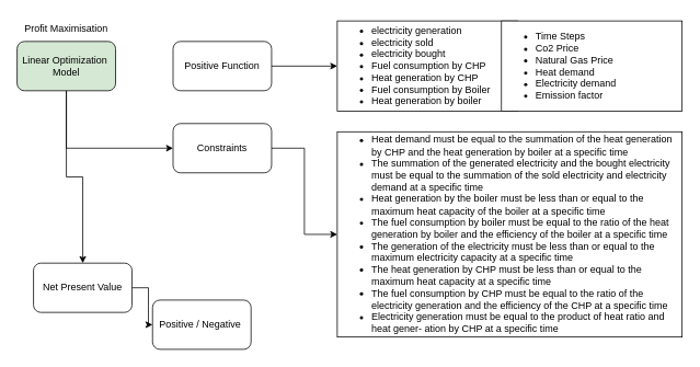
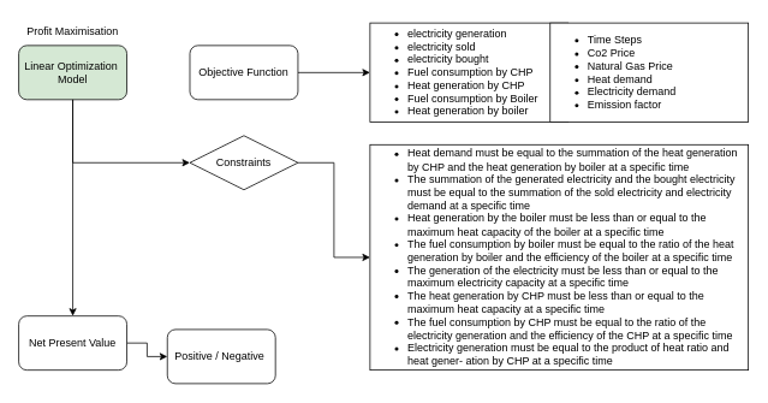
  <mxCell id="0" />
  <mxCell id="1" parent="0" />
  <mxCell id="2" value="" style="edgeStyle=orthogonalEdgeStyle;rounded=0;orthogonalLoop=1;jettySize=auto;html=1;" edge="1" parent="1" source="3" target="11"><mxGeometry relative="1" as="geometry" /></mxCell>
  <mxCell id="3" value="Linear Optimization&amp;nbsp;&lt;br&gt;Model" style="rounded=1;whiteSpace=wrap;html=1;fillColor=#d5e8d4;" vertex="1" parent="1"><mxGeometry x="20" y="50" width="120" height="60" as="geometry" /></mxCell>
  <mxCell id="4" value="" style="edgeStyle=orthogonalEdgeStyle;rounded=0;orthogonalLoop=1;jettySize=auto;html=1;" edge="1" parent="1" source="5" target="13"><mxGeometry relative="1" as="geometry" /></mxCell>
- <mxCell id="5" value="Positive Function" style="rounded=1;whiteSpace=wrap;html=1;" vertex="1" parent="1"><mxGeometry x="210" y="50" width="120" height="60" as="geometry" /></mxCell>
+ <mxCell id="5" value="Objective Function" style="rounded=1;whiteSpace=wrap;html=1;" vertex="1" parent="1"><mxGeometry x="210" y="50" width="120" height="60" as="geometry" /></mxCell>
  <mxCell id="6" style="edgeStyle=orthogonalEdgeStyle;rounded=0;orthogonalLoop=1;jettySize=auto;html=1;entryX=0;entryY=0.5;entryDx=0;entryDy=0;" edge="1" parent="1" target="8"><mxGeometry relative="1" as="geometry"><mxPoint x="80" y="110" as="sourcePoint" /><Array as="points"><mxPoint x="80" y="180" /></Array></mxGeometry></mxCell>
  <mxCell id="7" value="" style="edgeStyle=orthogonalEdgeStyle;rounded=0;orthogonalLoop=1;jettySize=auto;html=1;" edge="1" parent="1" source="8" target="15"><mxGeometry relative="1" as="geometry" /></mxCell>
- <mxCell id="8" value="Constraints" style="rounded=1;whiteSpace=wrap;html=1;" vertex="1" parent="1"><mxGeometry x="210" y="150" width="120" height="60" as="geometry" /></mxCell>
+ <mxCell id="8" value="Constraints" style="rhombus;whiteSpace=wrap;html=1;" vertex="1" parent="1"><mxGeometry x="210" y="150" width="120" height="60" as="geometry" /></mxCell>
  <mxCell id="9" value="Profit Maximisation" style="text;html=1;strokeColor=none;fillColor=none;align=center;verticalAlign=middle;whiteSpace=wrap;rounded=0;" vertex="1" parent="1"><mxGeometry x="20" y="20" width="120" height="30" as="geometry" /></mxCell>
  <mxCell id="10" value="" style="edgeStyle=orthogonalEdgeStyle;rounded=0;orthogonalLoop=1;jettySize=auto;html=1;" edge="1" parent="1" source="11" target="12"><mxGeometry relative="1" as="geometry" /></mxCell>
- <mxCell id="11" value="Net Present Value" style="rounded=1;whiteSpace=wrap;html=1;" vertex="1" parent="1"><mxGeometry x="40" y="320" width="120" height="60" as="geometry" /></mxCell>
+ <mxCell id="11" value="Net Present Value" style="rounded=1;whiteSpace=wrap;html=1;" vertex="1" parent="1"><mxGeometry x="20" y="350" width="120" height="60" as="geometry" /></mxCell>
  <mxCell id="12" value="Positive / Negative&amp;nbsp;" style="rounded=1;whiteSpace=wrap;html=1;" vertex="1" parent="1"><mxGeometry x="185" y="365" width="120" height="60" as="geometry" /></mxCell>
  <mxCell id="13" value="&lt;ul&gt;&lt;li&gt;electricity generation &amp;nbsp;&lt;br&gt;&lt;/li&gt;&lt;li&gt;electricity sold &amp;nbsp;&amp;nbsp;&lt;br&gt;&lt;/li&gt;&lt;li&gt;electricity bought &amp;nbsp;&lt;br&gt;&lt;/li&gt;&lt;li&gt;Fuel consumption by CHP&lt;br&gt;&lt;/li&gt;&lt;li&gt;Heat generation by CHP&lt;/li&gt;&lt;li&gt;Fuel consumption by Boiler&lt;/li&gt;&lt;li&gt;Heat generation by boiler&lt;/li&gt;&lt;/ul&gt;" style="rounded=0;whiteSpace=wrap;html=1;align=left;" vertex="1" parent="1"><mxGeometry x="410" y="25" width="220" height="110" as="geometry" /></mxCell>
  <mxCell id="14" value="&lt;ul&gt;&lt;li&gt;Time Steps&lt;/li&gt;&lt;li&gt;Co2 Price&lt;/li&gt;&lt;li&gt;Natural Gas Price&lt;/li&gt;&lt;li&gt;Heat demand&amp;nbsp;&lt;/li&gt;&lt;li&gt;Electricity demand&lt;/li&gt;&lt;li&gt;Emission factor&lt;/li&gt;&lt;/ul&gt;" style="rounded=0;whiteSpace=wrap;html=1;align=left;" vertex="1" parent="1"><mxGeometry x="610" y="25" width="220" height="110" as="geometry" /></mxCell>
  <mxCell id="15" value="&lt;ul&gt;&lt;li&gt;Heat demand must be equal to the summation of the heat generation by CHP and the heat generation by boiler at a specific time&lt;br&gt;&lt;/li&gt;&lt;li&gt;The summation of the generated electricity and the bought electricity must be equal to the summation of the sold electricity and electricity demand at a specific time&lt;br&gt;&lt;/li&gt;&lt;li&gt;Heat generation by the boiler must be less than or equal to the maximum heat capacity of the boiler at a specific time&lt;br&gt;&lt;/li&gt;&lt;li&gt;The fuel consumption by boiler must be equal to the ratio of the heat generation by boiler and the efficiency of the boiler at a specific time&lt;br&gt;&lt;/li&gt;&lt;li&gt;The generation of the electricity must be less than or equal to the maximum electricity capacity at a specific time&lt;br&gt;&lt;/li&gt;&lt;li&gt;The heat generation by CHP must be less than or equal to the maximum heat capacity at a specific time&lt;br&gt;&lt;/li&gt;&lt;li&gt;The fuel consumption by CHP must be equal to the ratio of the electricity generation and the efficiency of the CHP at a specific time&lt;br&gt;&lt;/li&gt;&lt;li&gt;Electricity generation must be equal to the product of heat ratio and heat gener- ation by CHP at a specific time&lt;br&gt;&lt;/li&gt;&lt;/ul&gt;" style="rounded=0;whiteSpace=wrap;html=1;align=left;" vertex="1" parent="1"><mxGeometry x="410" y="160" width="420" height="250" as="geometry" /></mxCell>
